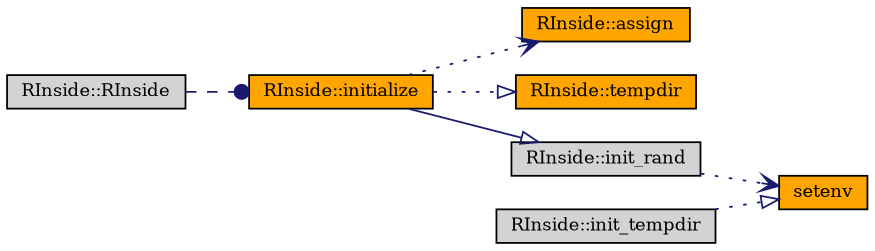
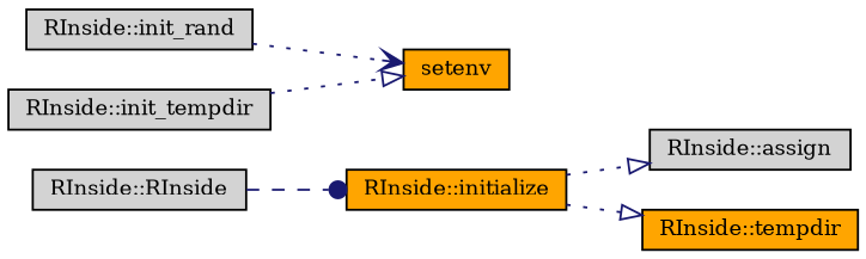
  digraph {
    fontname="DejaVu Serif"
    rankdir=LR
    node [color=black fillcolor=orange fontname="DejaVu Serif" fontsize=10 shape=record style=filled]
    edge [arrowhead=onormal color=midnightblue fontname="DejaVu Serif" fontsize=10 labelfontname=FreeSans labelfontsize=10 style=dotted]
    n1 [fillcolor=lightgrey fontcolor=black height=0.2 label="RInside::RInside" width=0.4]
    n2 [height=0.2 label="RInside::initialize" width=0.4]
-   n3 [height=0.2 label="RInside::assign" width=0.4]
+   n3 [fillcolor=lightgrey height=0.2 label="RInside::assign" width=0.4]
    n4 [height=0.2 label="RInside::tempdir" width=0.4]
    n5 [fillcolor=lightgrey height=0.2 label="RInside::init_rand" width=0.4]
    n6 [height=0.2 label=setenv width=0.4]
    n7 [fillcolor=lightgrey height=0.2 label="RInside::init_tempdir" width=0.4]
    n1 -> n2 [arrowhead=dot style=dashed]
-   n2 -> n3 [arrowhead=vee]
+   n2 -> n3
    n2 -> n4
-   n2 -> n5 [style=solid]
    n5 -> n6 [arrowhead=vee]
    n7 -> n6
  }
